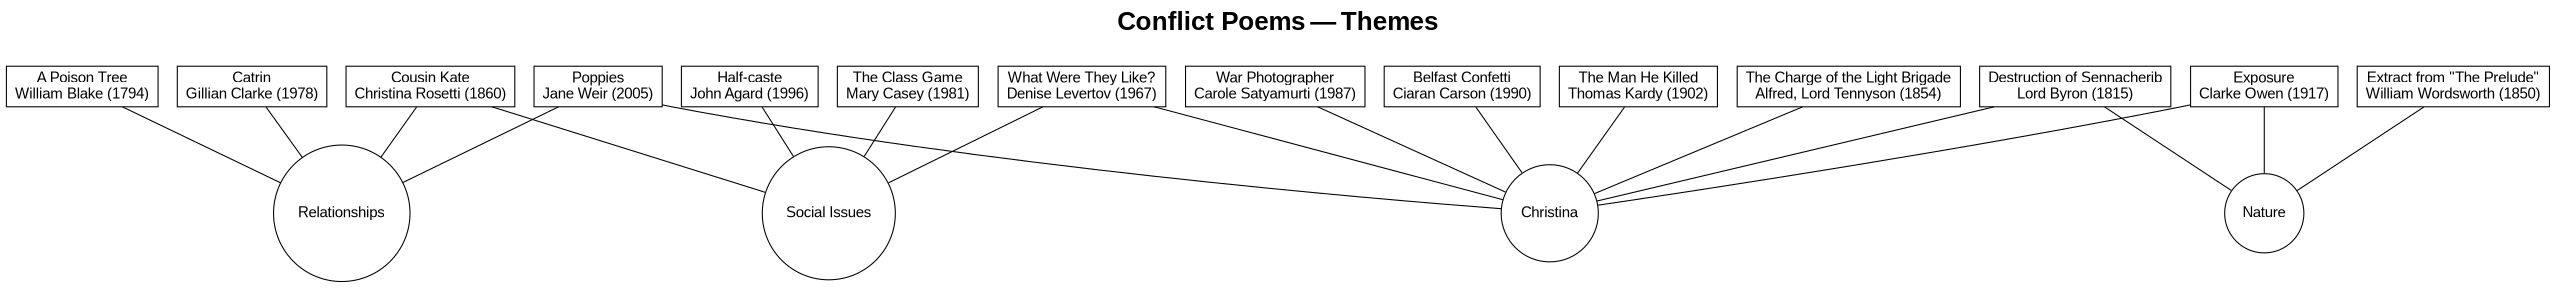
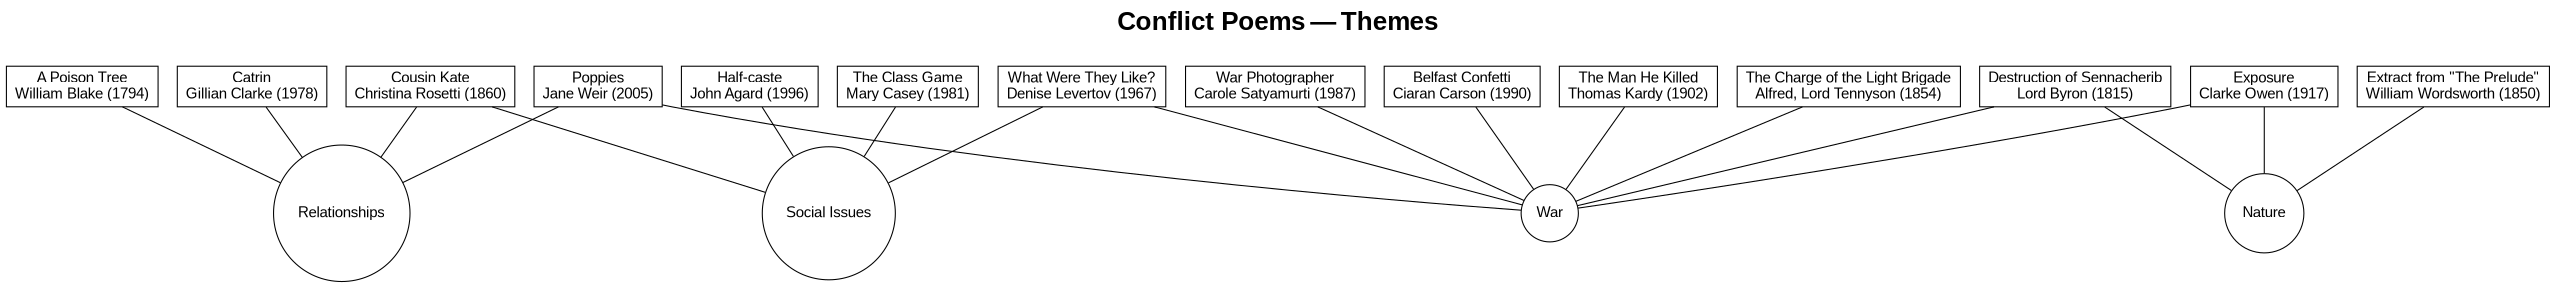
  graph {
    fontname=Arial
    label=<<font point-size="24"><b>Conflict Poems&thinsp;&mdash;&thinsp;Themes</b><br/>&nbsp;</font>>
    labelloc=t
    splines=true
    node [fontname=Arial shape=box]
    n1 [label=<A Poison Tree<br/>William Blake (1794)>]
    n2 [label=Relationships shape=circle]
    n3 [label=<Destruction of Sennacherib<br/>Lord Byron (1815)>]
    n4 [label=Nature shape=circle]
-   n5 [label=Christina shape=circle]
+   n5 [label=War shape=circle]
    n6 [label=<Extract from "The Prelude"<br/>William Wordsworth (1850)>]
    n7 [label=<The Man He Killed<br/>Thomas Kardy (1902)>]
    n8 [label=<Cousin Kate<br/>Christina Rosetti (1860)>]
    n9 [label="Social Issues" shape=circle]
    n10 [label=<Half-caste<br/>John Agard (1996)>]
    n11 [label=<Exposure<br/>Clarke Owen (1917)>]
    n12 [label=<The Charge of the Light Brigade<br/>Alfred, Lord Tennyson (1854)>]
    n13 [label=<Catrin<br/>Gillian Clarke (1978)>]
    n14 [label=<War Photographer<br/>Carole Satyamurti (1987)>]
    n15 [label=<Belfast Confetti<br/>Ciaran Carson (1990)>]
    n16 [label=<The Class Game<br/>Mary Casey (1981)>]
    n17 [label=<Poppies<br/>Jane Weir (2005)>]
    n18 [label=<What Were They Like?<br/>Denise Levertov (1967)>]
    n1 -- n2
    n3 -- n4
    n3 -- n5
    n6 -- n4
    n7 -- n5
    n8 -- n2
    n8 -- n9
    n10 -- n9
    n11 -- n4
    n11 -- n5
    n12 -- n5
    n13 -- n2
    n14 -- n5
    n15 -- n5
    n16 -- n9
    n17 -- n2
    n17 -- n5
    n18 -- n5
    n18 -- n9
  }
